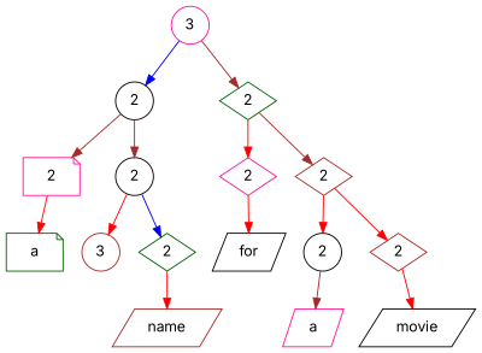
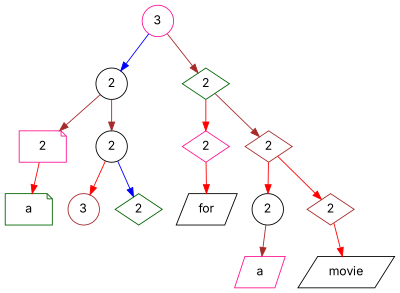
  digraph {
    fontname=Inter
    node [color=black fontname=Inter shape=circle]
    edge [color=red fontname=Inter]
    n1 [color=deeppink label=3]
    n2 [label=2]
    n3 [color=darkgreen label=2 shape=diamond]
    n4 [color=deeppink label=2 shape=note]
    n5 [label=2]
    n6 [color=deeppink label=2 shape=diamond]
    n7 [color=brown label=2 shape=diamond]
    n8 [color=darkgreen label=a shape=note]
    n9 [color=brown label=3]
    n10 [color=darkgreen label=2 shape=diamond]
    n11 [label=for shape=parallelogram]
    n12 [label=2]
    n13 [color=brown label=2 shape=diamond]
-   n14 [color=brown label=name shape=parallelogram]
    n15 [color=deeppink label=a shape=parallelogram]
    n16 [label=movie shape=parallelogram]
    n1 -> n2 [color=blue]
    n1 -> n3 [color=brown]
    n2 -> n4 [color=brown]
    n2 -> n5 [color=brown]
    n3 -> n6
    n3 -> n7 [color=brown]
    n4 -> n8
    n5 -> n9
    n5 -> n10 [color=blue]
    n6 -> n11
    n7 -> n12
    n7 -> n13
-   n10 -> n14
    n12 -> n15 [color=brown]
    n13 -> n16
  }
